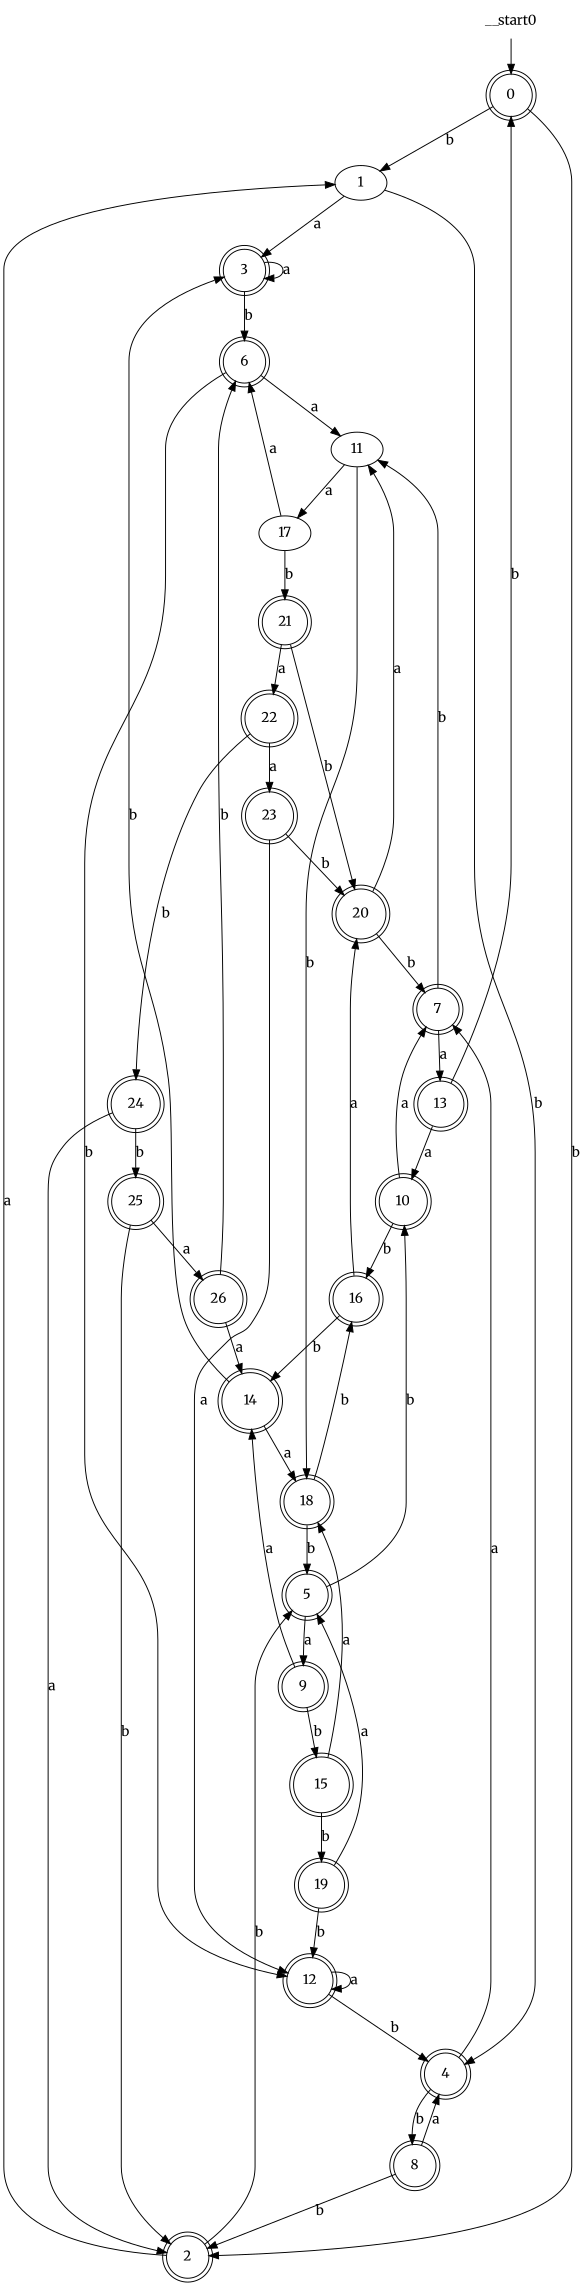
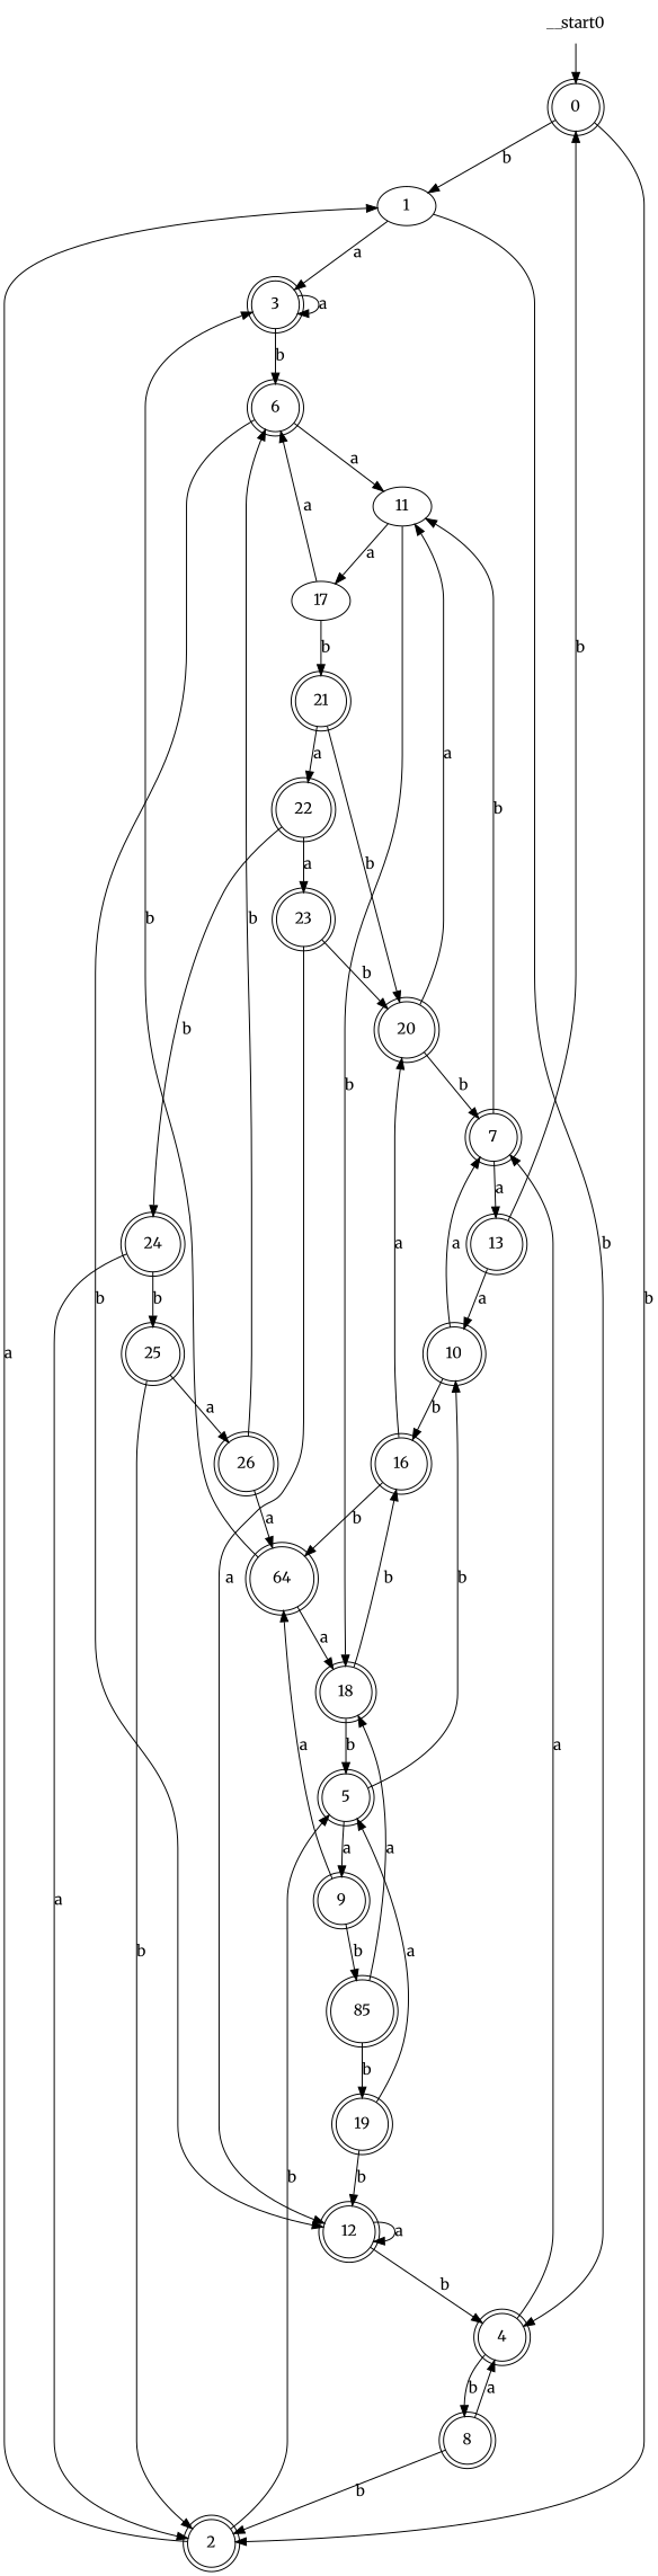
  digraph {
    fontname=Merriweather
    node [fontname=Merriweather shape=doublecircle]
    edge [fontname=Merriweather]
    __start0 [shape=none]
    0
    1 [shape=""]
    2
    3
    4
    5
    6
    7
    8
    9
    10
    11 [shape=""]
    12
    13
-   14
-   15
+   14 [label=64]
+   15 [label=85]
    16
    17 [shape=""]
    18
    19
    20
    21
    22
    23
    24
    25
    26
    __start0 -> 0
    0 -> 1 [label=b]
    0 -> 2 [label=b]
    1 -> 3 [label=a]
    1 -> 4 [label=b]
    2 -> 1 [label=a]
    2 -> 5 [label=b]
    3 -> 3 [label=a]
    3 -> 6 [label=b]
    4 -> 7 [label=a]
    4 -> 8 [label=b]
    5 -> 9 [label=a]
    5 -> 10 [label=b]
    6 -> 11 [label=a]
    6 -> 12 [label=b]
    7 -> 11 [label=b]
    7 -> 13 [label=a]
    8 -> 2 [label=b]
    8 -> 4 [label=a]
    9 -> 14 [label=a]
    9 -> 15 [label=b]
    10 -> 7 [label=a]
    10 -> 16 [label=b]
    11 -> 17 [label=a]
    11 -> 18 [label=b]
    12 -> 4 [label=b]
    12 -> 12 [label=a]
    13 -> 0 [label=b]
    13 -> 10 [label=a]
    14 -> 3 [label=b]
    14 -> 18 [label=a]
    15 -> 18 [label=a]
    15 -> 19 [label=b]
    16 -> 14 [label=b]
    16 -> 20 [label=a]
    17 -> 6 [label=a]
    17 -> 21 [label=b]
    18 -> 5 [label=b]
    18 -> 16 [label=b]
    19 -> 5 [label=a]
    19 -> 12 [label=b]
    20 -> 7 [label=b]
    20 -> 11 [label=a]
    21 -> 20 [label=b]
    21 -> 22 [label=a]
    22 -> 23 [label=a]
    22 -> 24 [label=b]
    23 -> 12 [label=a]
    23 -> 20 [label=b]
    24 -> 2 [label=a]
    24 -> 25 [label=b]
    25 -> 2 [label=b]
    25 -> 26 [label=a]
    26 -> 6 [label=b]
    26 -> 14 [label=a]
  }
